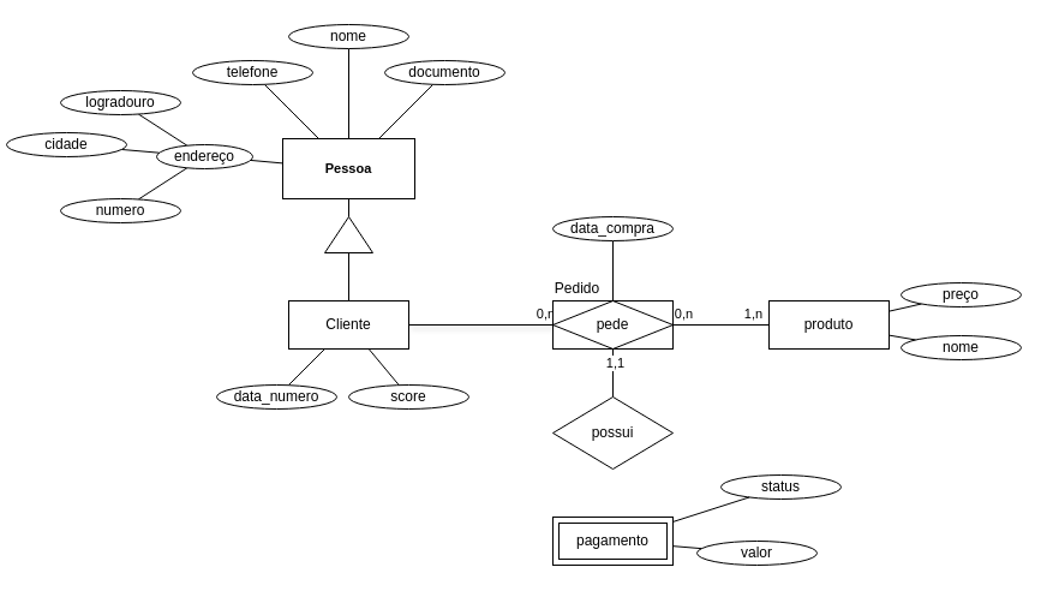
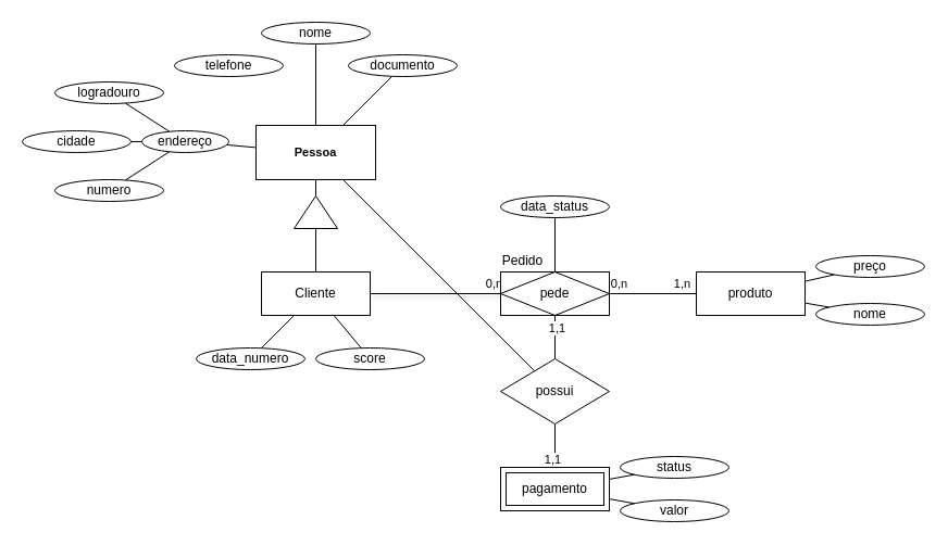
  <mxCell id="0" />
  <mxCell id="1" parent="0" />
  <mxCell id="2" value="" style="rounded=0;orthogonalLoop=1;jettySize=auto;html=1;shadow=1;startArrow=none;startFill=0;endSize=10;startSize=10;endArrow=none;entryX=0;entryY=0.5;entryDx=0;entryDy=0;" parent="1" source="11" target="48" edge="1"><mxGeometry relative="1" as="geometry"><mxPoint x="410" y="270" as="targetPoint" /></mxGeometry></mxCell>
  <mxCell id="3" value="1,1" style="edgeLabel;html=1;align=center;verticalAlign=middle;resizable=0;points=[];" parent="2" vertex="1" connectable="0"><mxGeometry x="-0.462" y="3" relative="1" as="geometry"><mxPoint x="-49" y="-7" as="offset" /></mxGeometry></mxCell>
  <mxCell id="4" value="0,n" style="edgeLabel;html=1;align=center;verticalAlign=middle;resizable=0;points=[];" parent="2" vertex="1" connectable="0"><mxGeometry x="0.88" y="2" relative="1" as="geometry"><mxPoint y="-8" as="offset" /></mxGeometry></mxCell>
  <mxCell id="5" style="edgeStyle=none;rounded=0;orthogonalLoop=1;jettySize=auto;html=1;endArrow=none;startFill=0;" parent="1" source="47" target="29" edge="1"><mxGeometry relative="1" as="geometry"><mxPoint x="20" y="250" as="sourcePoint" /></mxGeometry></mxCell>
  <mxCell id="6" style="edgeStyle=none;rounded=0;orthogonalLoop=1;jettySize=auto;html=1;endArrow=none;startFill=0;" parent="1" source="47" target="31" edge="1"><mxGeometry relative="1" as="geometry"><mxPoint x="42.532" y="250" as="sourcePoint" /></mxGeometry></mxCell>
- <mxCell id="7" value="" style="edgeStyle=none;rounded=0;orthogonalLoop=1;jettySize=auto;html=1;fontFamily=Helvetica;fontSize=12;fontColor=default;endArrow=none;startFill=0;" parent="1" source="47" target="30" edge="1"><mxGeometry relative="1" as="geometry"><mxPoint x="-2.532" y="250" as="sourcePoint" /></mxGeometry></mxCell>
+ <mxCell id="7" value="" style="edgeStyle=none;rounded=0;orthogonalLoop=1;jettySize=auto;html=1;fontFamily=Helvetica;fontSize=12;fontColor=default;endArrow=none;startFill=0;" parent="1" source="47" target="26" edge="1"><mxGeometry relative="1" as="geometry"><mxPoint x="-2.532" y="250" as="sourcePoint" /></mxGeometry></mxCell>
  <mxCell id="8" style="edgeStyle=none;shape=connector;rounded=0;orthogonalLoop=1;jettySize=auto;html=1;strokeColor=default;align=center;verticalAlign=middle;fontFamily=Helvetica;fontSize=11;fontColor=default;labelBackgroundColor=default;startFill=0;endArrow=none;" parent="1" source="11" target="43" edge="1"><mxGeometry relative="1" as="geometry" /></mxCell>
  <mxCell id="9" style="edgeStyle=none;shape=connector;rounded=0;orthogonalLoop=1;jettySize=auto;html=1;strokeColor=default;align=center;verticalAlign=middle;fontFamily=Helvetica;fontSize=11;fontColor=default;labelBackgroundColor=default;startFill=0;endArrow=none;" parent="1" source="11" target="46" edge="1"><mxGeometry relative="1" as="geometry"><mxPoint x="400" y="190" as="targetPoint" /></mxGeometry></mxCell>
  <mxCell id="10" style="edgeStyle=none;shape=connector;rounded=0;orthogonalLoop=1;jettySize=auto;html=1;strokeColor=default;align=center;verticalAlign=middle;fontFamily=Helvetica;fontSize=11;fontColor=default;labelBackgroundColor=default;startFill=0;endArrow=none;" parent="1" source="11" target="45" edge="1"><mxGeometry relative="1" as="geometry" /></mxCell>
  <mxCell id="11" value="Cliente" style="whiteSpace=wrap;html=1;align=center;" parent="1" vertex="1"><mxGeometry x="240" y="250" width="100" height="40" as="geometry" /></mxCell>
  <mxCell id="12" style="edgeStyle=orthogonalEdgeStyle;rounded=0;orthogonalLoop=1;jettySize=auto;html=1;endArrow=none;startFill=0;startArrow=none;endSize=10;startSize=10;exitX=1;exitY=0.5;exitDx=0;exitDy=0;" parent="1" source="48" target="20" edge="1"><mxGeometry relative="1" as="geometry"><mxPoint x="750" y="270" as="targetPoint" /><mxPoint x="660" y="270" as="sourcePoint" /></mxGeometry></mxCell>
  <mxCell id="13" value="0,n" style="edgeLabel;html=1;align=center;verticalAlign=middle;resizable=0;points=[];" parent="12" vertex="1" connectable="0"><mxGeometry x="-0.573" y="1" relative="1" as="geometry"><mxPoint x="-9" y="-9" as="offset" /></mxGeometry></mxCell>
  <mxCell id="14" value="1,n" style="edgeLabel;html=1;align=center;verticalAlign=middle;resizable=0;points=[];" parent="12" vertex="1" connectable="0"><mxGeometry x="0.659" y="1" relative="1" as="geometry"><mxPoint y="-9" as="offset" /></mxGeometry></mxCell>
  <mxCell id="15" style="rounded=0;orthogonalLoop=1;jettySize=auto;html=1;endArrow=none;startFill=0;exitX=0.5;exitY=0;exitDx=0;exitDy=0;" parent="1" source="48" target="21" edge="1"><mxGeometry relative="1" as="geometry"><mxPoint x="610" y="250" as="sourcePoint" /></mxGeometry></mxCell>
  <mxCell id="16" style="edgeStyle=none;rounded=0;orthogonalLoop=1;jettySize=auto;html=1;endArrow=none;startFill=0;startArrow=none;startSize=10;endSize=10;exitX=0.5;exitY=1;exitDx=0;exitDy=0;" parent="1" source="48" target="26" edge="1"><mxGeometry relative="1" as="geometry"><mxPoint x="610" y="290" as="sourcePoint" /></mxGeometry></mxCell>
  <mxCell id="17" value="1,1" style="edgeLabel;html=1;align=center;verticalAlign=middle;resizable=0;points=[];" parent="16" vertex="1" connectable="0"><mxGeometry x="-0.459" y="1" relative="1" as="geometry"><mxPoint as="offset" /></mxGeometry></mxCell>
  <mxCell id="18" style="edgeStyle=none;shape=connector;rounded=0;orthogonalLoop=1;jettySize=auto;html=1;strokeColor=default;align=center;verticalAlign=middle;fontFamily=Helvetica;fontSize=12;fontColor=default;labelBackgroundColor=default;startFill=0;endArrow=none;" parent="1" source="20" target="22" edge="1"><mxGeometry relative="1" as="geometry" /></mxCell>
  <mxCell id="19" style="edgeStyle=none;shape=connector;rounded=0;orthogonalLoop=1;jettySize=auto;html=1;strokeColor=default;align=center;verticalAlign=middle;fontFamily=Helvetica;fontSize=12;fontColor=default;labelBackgroundColor=default;startFill=0;endArrow=none;" parent="1" source="20" target="23" edge="1"><mxGeometry relative="1" as="geometry" /></mxCell>
  <mxCell id="20" value="produto" style="whiteSpace=wrap;html=1;align=center;" parent="1" vertex="1"><mxGeometry x="640" y="250" width="100" height="40" as="geometry" /></mxCell>
- <mxCell id="21" value="data_compra" style="ellipse;whiteSpace=wrap;html=1;align=center;" parent="1" vertex="1"><mxGeometry x="460" y="180" width="100" height="20" as="geometry" /></mxCell>
+ <mxCell id="21" value="data_status" style="ellipse;whiteSpace=wrap;html=1;align=center;" parent="1" vertex="1"><mxGeometry x="460" y="180" width="100" height="20" as="geometry" /></mxCell>
  <mxCell id="22" value="preço" style="ellipse;whiteSpace=wrap;html=1;align=center;" parent="1" vertex="1"><mxGeometry x="750" y="235" width="100" height="20" as="geometry" /></mxCell>
  <mxCell id="23" value="nome" style="ellipse;whiteSpace=wrap;html=1;align=center;" parent="1" vertex="1"><mxGeometry x="750" y="279" width="100" height="20" as="geometry" /></mxCell>
+ <mxCell id="24" style="edgeStyle=none;rounded=0;orthogonalLoop=1;jettySize=auto;html=1;endArrow=none;endFill=0;endSize=10;startSize=10;startArrow=none;startFill=0;" parent="1" source="26" target="42" edge="1"><mxGeometry relative="1" as="geometry"><mxPoint x="610" y="490" as="targetPoint" /></mxGeometry></mxCell>
+ <mxCell id="25" value="1,1" style="edgeLabel;html=1;align=center;verticalAlign=middle;resizable=0;points=[];" parent="24" vertex="1" connectable="0"><mxGeometry x="0.601" y="-3" relative="1" as="geometry"><mxPoint as="offset" /></mxGeometry></mxCell>
  <mxCell id="26" value="possui" style="shape=rhombus;perimeter=rhombusPerimeter;whiteSpace=wrap;html=1;align=center;" parent="1" vertex="1"><mxGeometry x="460" y="330" width="100" height="60" as="geometry" /></mxCell>
- <mxCell id="27" value="status" style="ellipse;whiteSpace=wrap;html=1;align=center;" parent="1" vertex="1"><mxGeometry x="600" y="395" width="100" height="20" as="geometry" /></mxCell>
- <mxCell id="28" value="valor" style="ellipse;whiteSpace=wrap;html=1;align=center;" parent="1" vertex="1"><mxGeometry x="580" y="450" width="100" height="20" as="geometry" /></mxCell>
+ <mxCell id="27" value="status" style="ellipse;whiteSpace=wrap;html=1;align=center;" parent="1" vertex="1"><mxGeometry x="570" y="420" width="100" height="20" as="geometry" /></mxCell>
+ <mxCell id="28" value="valor" style="ellipse;whiteSpace=wrap;html=1;align=center;" parent="1" vertex="1"><mxGeometry x="570" y="460" width="100" height="20" as="geometry" /></mxCell>
  <mxCell id="29" value="nome" style="ellipse;whiteSpace=wrap;html=1;align=center;" parent="1" vertex="1"><mxGeometry x="240" y="20" width="100" height="20" as="geometry" /></mxCell>
  <mxCell id="30" value="telefone" style="ellipse;whiteSpace=wrap;html=1;align=center;" parent="1" vertex="1"><mxGeometry x="160" y="50" width="100" height="20" as="geometry" /></mxCell>
  <mxCell id="31" value="documento" style="ellipse;whiteSpace=wrap;html=1;align=center;" parent="1" vertex="1"><mxGeometry x="320" y="50" width="100" height="20" as="geometry" /></mxCell>
  <mxCell id="32" style="edgeStyle=none;rounded=0;orthogonalLoop=1;jettySize=auto;html=1;endArrow=none;startFill=0;" parent="1" source="36" target="37" edge="1"><mxGeometry relative="1" as="geometry" /></mxCell>
  <mxCell id="33" style="edgeStyle=none;rounded=0;orthogonalLoop=1;jettySize=auto;html=1;endArrow=none;startFill=0;" parent="1" source="36" target="39" edge="1"><mxGeometry relative="1" as="geometry" /></mxCell>
  <mxCell id="34" style="edgeStyle=none;rounded=0;orthogonalLoop=1;jettySize=auto;html=1;endArrow=none;startFill=0;" parent="1" source="36" target="38" edge="1"><mxGeometry relative="1" as="geometry" /></mxCell>
  <mxCell id="35" style="edgeStyle=none;shape=connector;rounded=0;orthogonalLoop=1;jettySize=auto;html=1;strokeColor=default;align=center;verticalAlign=middle;fontFamily=Helvetica;fontSize=11;fontColor=default;labelBackgroundColor=default;startFill=0;endArrow=none;" parent="1" source="36" target="47" edge="1"><mxGeometry relative="1" as="geometry" /></mxCell>
  <mxCell id="36" value="endereço" style="ellipse;whiteSpace=wrap;html=1;align=center;" parent="1" vertex="1"><mxGeometry x="130" y="120" width="80" height="20" as="geometry" /></mxCell>
  <mxCell id="37" value="logradouro" style="ellipse;whiteSpace=wrap;html=1;align=center;" parent="1" vertex="1"><mxGeometry x="50" y="75" width="100" height="20" as="geometry" /></mxCell>
- <mxCell id="38" value="cidade" style="ellipse;whiteSpace=wrap;html=1;align=center;" parent="1" vertex="1"><mxGeometry x="5" y="110" width="100" height="20" as="geometry" /></mxCell>
+ <mxCell id="38" value="cidade" style="ellipse;whiteSpace=wrap;html=1;align=center;" parent="1" vertex="1"><mxGeometry x="20" y="120" width="100" height="20" as="geometry" /></mxCell>
  <mxCell id="39" value="numero" style="ellipse;whiteSpace=wrap;html=1;align=center;" parent="1" vertex="1"><mxGeometry x="50" y="165" width="100" height="20" as="geometry" /></mxCell>
  <mxCell id="40" style="edgeStyle=none;shape=connector;rounded=0;orthogonalLoop=1;jettySize=auto;html=1;strokeColor=default;align=center;verticalAlign=middle;fontFamily=Helvetica;fontSize=12;fontColor=default;labelBackgroundColor=default;startFill=0;endArrow=none;" parent="1" source="42" target="28" edge="1"><mxGeometry relative="1" as="geometry" /></mxCell>
  <mxCell id="41" style="edgeStyle=none;shape=connector;rounded=0;orthogonalLoop=1;jettySize=auto;html=1;strokeColor=default;align=center;verticalAlign=middle;fontFamily=Helvetica;fontSize=12;fontColor=default;labelBackgroundColor=default;startFill=0;endArrow=none;" parent="1" source="42" target="27" edge="1"><mxGeometry relative="1" as="geometry" /></mxCell>
  <mxCell id="42" value="pagamento" style="shape=ext;margin=3;double=1;whiteSpace=wrap;html=1;align=center;strokeColor=default;verticalAlign=middle;fontFamily=Helvetica;fontSize=12;fontColor=default;fillColor=default;" parent="1" vertex="1"><mxGeometry x="460" y="430" width="100" height="40" as="geometry" /></mxCell>
  <mxCell id="43" value="data_numero" style="ellipse;whiteSpace=wrap;html=1;align=center;" parent="1" vertex="1"><mxGeometry x="180" y="320" width="100" height="20" as="geometry" /></mxCell>
  <mxCell id="44" style="edgeStyle=none;rounded=0;orthogonalLoop=1;jettySize=auto;html=1;fontFamily=Helvetica;fontSize=12;fontColor=default;endArrow=none;startFill=0;" parent="1" source="45" target="47" edge="1"><mxGeometry relative="1" as="geometry"><mxPoint x="70" y="270" as="targetPoint" /></mxGeometry></mxCell>
  <mxCell id="45" value="" style="verticalLabelPosition=bottom;verticalAlign=top;html=1;shape=mxgraph.basic.acute_triangle;dx=0.5;strokeColor=default;align=center;fontFamily=Helvetica;fontSize=12;fontColor=default;fillColor=default;rotation=0;" parent="1" vertex="1"><mxGeometry x="270" y="180" width="40" height="30" as="geometry" /></mxCell>
  <mxCell id="46" value="score" style="ellipse;whiteSpace=wrap;html=1;align=center;" parent="1" vertex="1"><mxGeometry x="290" y="320" width="100" height="20" as="geometry" /></mxCell>
  <mxCell id="47" value="&lt;b&gt;Pessoa&lt;/b&gt;" style="html=1;whiteSpace=wrap;strokeColor=default;align=center;verticalAlign=middle;fontFamily=Helvetica;fontSize=11;fontColor=default;labelBackgroundColor=default;fillColor=default;" parent="1" vertex="1"><mxGeometry x="235" y="115" width="110" height="50" as="geometry" /></mxCell>
  <mxCell id="48" value="pede" style="shape=associativeEntity;whiteSpace=wrap;html=1;align=center;" parent="1" vertex="1"><mxGeometry x="460" y="250" width="100" height="40" as="geometry" /></mxCell>
  <mxCell id="49" value="Pedido" style="text;html=1;align=center;verticalAlign=middle;resizable=0;points=[];autosize=1;strokeColor=none;fillColor=none;rounded=0;glass=0;" parent="1" vertex="1"><mxGeometry x="450" y="225" width="60" height="30" as="geometry" /></mxCell>
